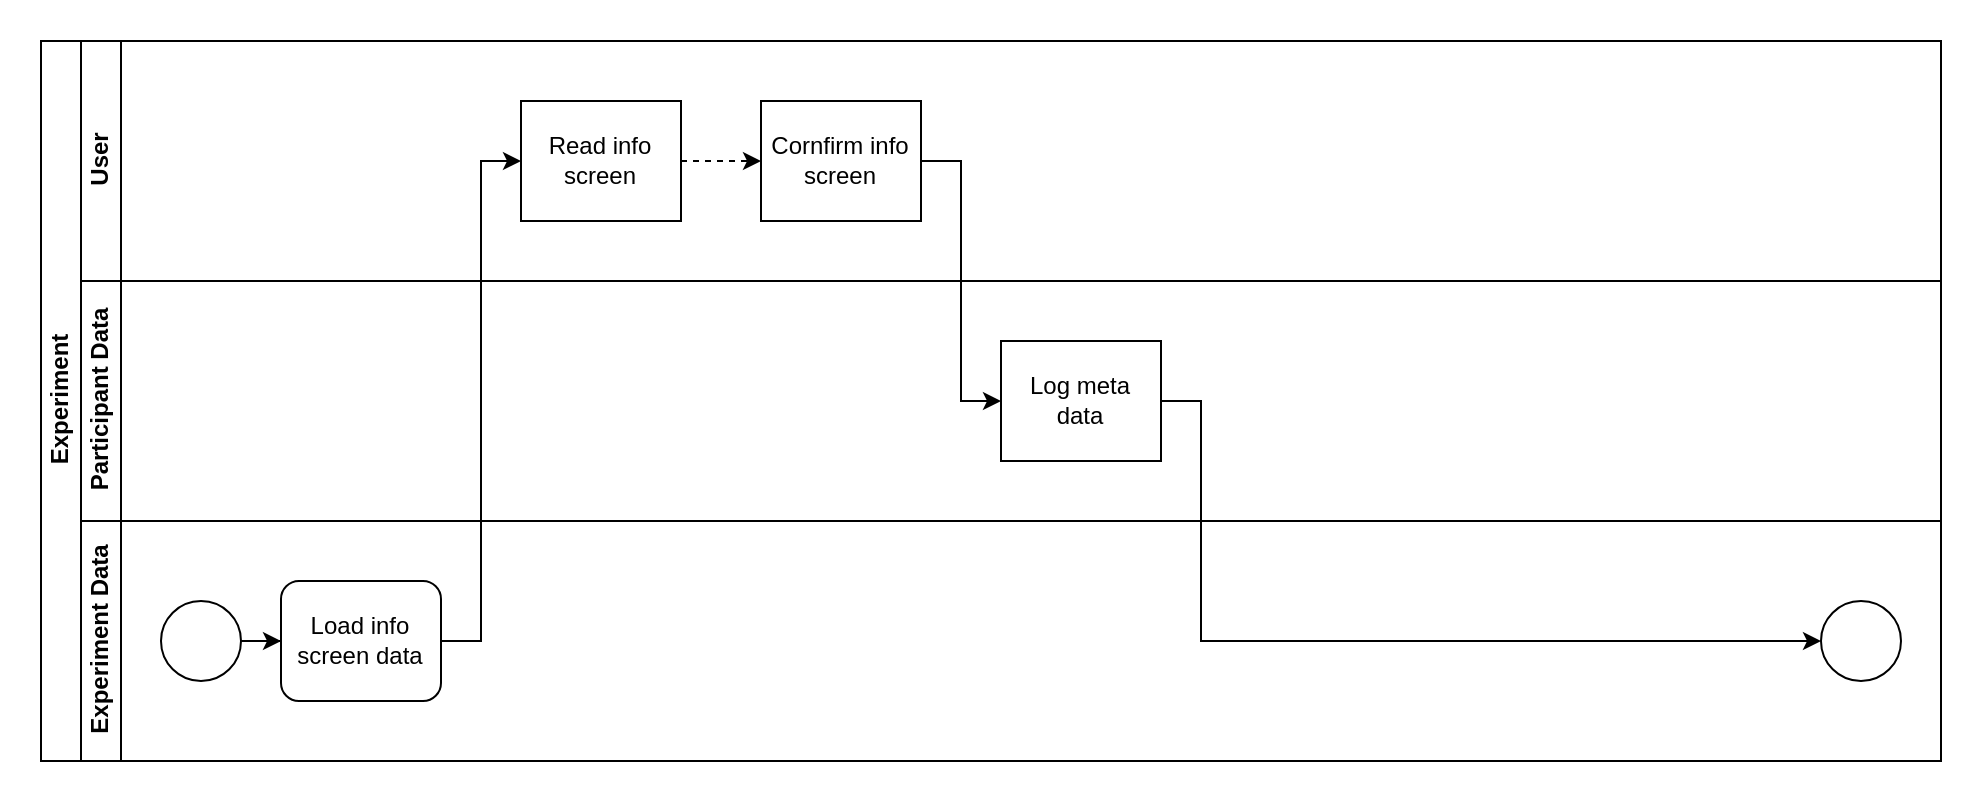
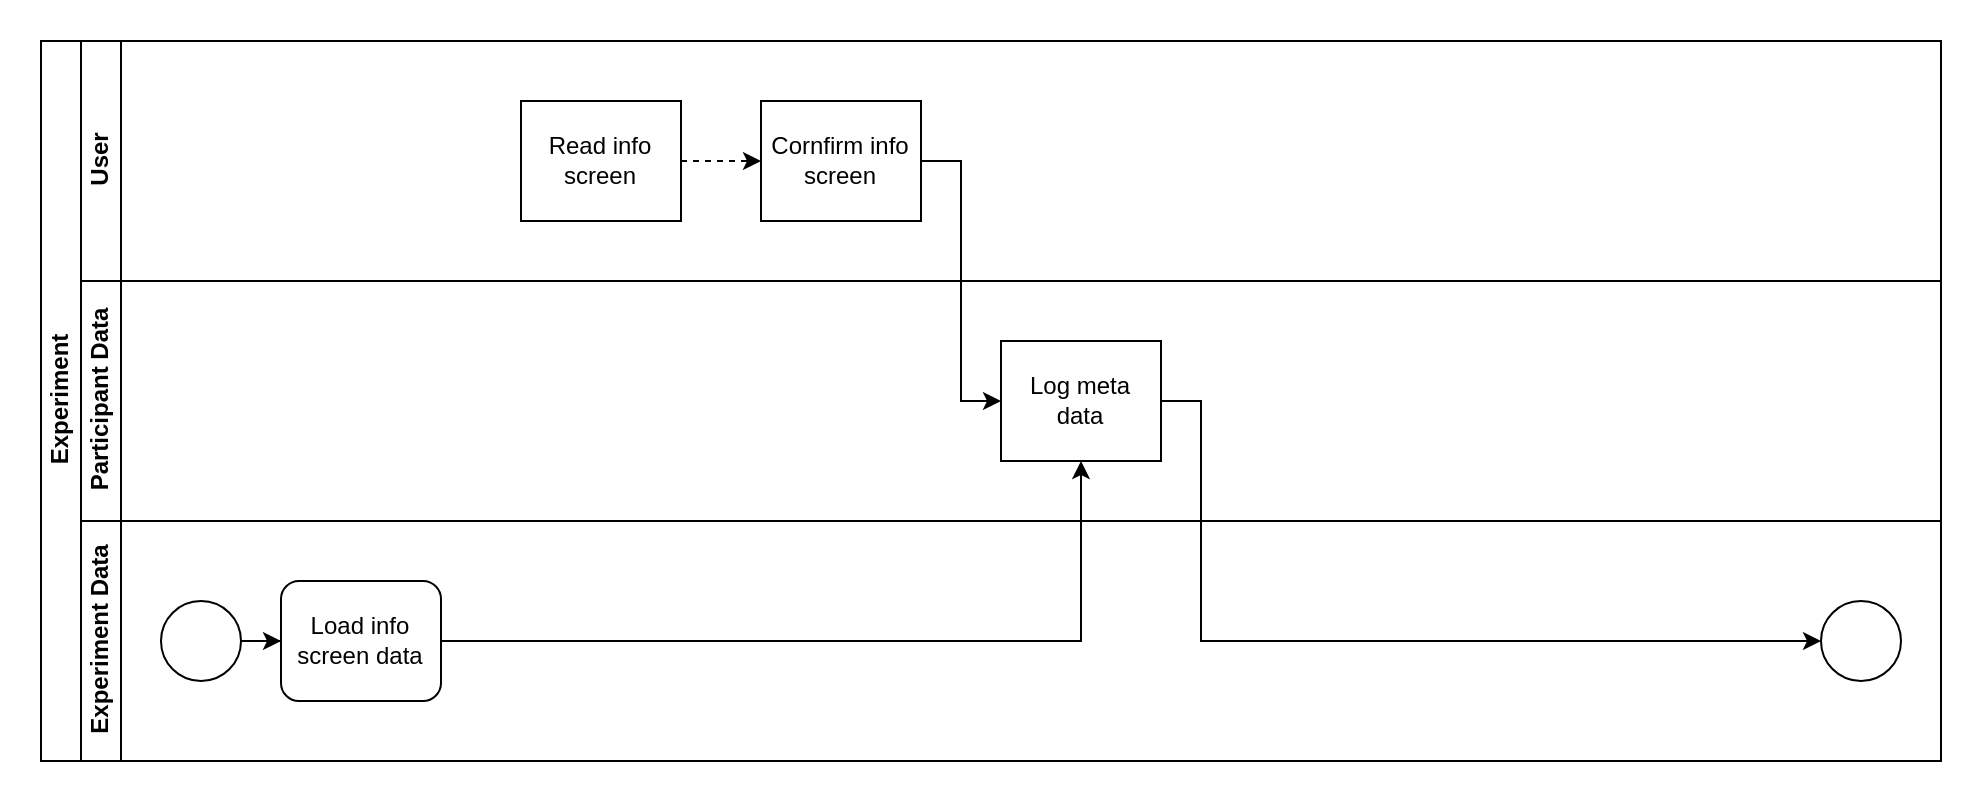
  <mxCell id="0" />
  <mxCell id="1" parent="0" />
  <mxCell id="2" value="&lt;font style=&quot;font-size: 12px;&quot;&gt;Experiment&lt;/font&gt;" style="swimlane;html=1;childLayout=stackLayout;resizeParent=1;resizeParentMax=0;horizontal=0;startSize=20;horizontalStack=0;" parent="1" vertex="1"><mxGeometry width="950" height="360" as="geometry" x="20" y="20" /></mxCell>
  <mxCell id="3" value="&lt;font style=&quot;font-size: 12px;&quot;&gt;User&lt;/font&gt;" style="swimlane;html=1;startSize=20;horizontal=0;" parent="2" vertex="1"><mxGeometry x="20" width="930" height="120" as="geometry" /></mxCell>
  <mxCell id="4" style="edgeStyle=orthogonalEdgeStyle;rounded=0;orthogonalLoop=1;jettySize=auto;html=1;entryX=0;entryY=0.5;entryDx=0;entryDy=0;dashed=1;" parent="3" source="5" target="6" edge="1"><mxGeometry relative="1" as="geometry" /></mxCell>
  <mxCell id="5" value="Read info screen" style="rounded=0;whiteSpace=wrap;html=1;fontFamily=Helvetica;fontSize=12;fontColor=#000000;align=center;" parent="3" vertex="1"><mxGeometry x="220" y="30" width="80" height="60" as="geometry" /></mxCell>
  <mxCell id="6" value="Cornfirm info screen" style="rounded=0;whiteSpace=wrap;html=1;fontFamily=Helvetica;fontSize=12;fontColor=#000000;align=center;" parent="3" vertex="1"><mxGeometry x="340" y="30" width="80" height="60" as="geometry" /></mxCell>
  <mxCell id="7" value="&lt;font style=&quot;font-size: 12px;&quot;&gt;Participant Data&lt;/font&gt;" style="swimlane;html=1;startSize=20;horizontal=0;" parent="2" vertex="1"><mxGeometry x="20" y="120" width="930" height="120" as="geometry" /></mxCell>
  <mxCell id="8" style="edgeStyle=orthogonalEdgeStyle;rounded=0;orthogonalLoop=1;jettySize=auto;html=1;entryX=0;entryY=0.5;entryDx=0;entryDy=0;" parent="7" edge="1"><mxGeometry relative="1" as="geometry"><mxPoint x="530" y="60" as="sourcePoint" /></mxGeometry></mxCell>
  <mxCell id="9" style="edgeStyle=orthogonalEdgeStyle;rounded=0;orthogonalLoop=1;jettySize=auto;html=1;entryX=0;entryY=0.5;entryDx=0;entryDy=0;" parent="7" edge="1"><mxGeometry relative="1" as="geometry"><mxPoint x="590" y="60" as="sourcePoint" /></mxGeometry></mxCell>
  <mxCell id="10" style="edgeStyle=orthogonalEdgeStyle;rounded=0;orthogonalLoop=1;jettySize=auto;html=1;entryX=0;entryY=0.5;entryDx=0;entryDy=0;exitX=0.5;exitY=0;exitDx=0;exitDy=0;" parent="7" edge="1"><mxGeometry relative="1" as="geometry"><Array as="points"><mxPoint x="1010" y="20" /><mxPoint x="780" y="20" /><mxPoint x="780" y="100" /><mxPoint x="610" y="100" /><mxPoint x="610" y="50" /></Array><mxPoint x="630" y="50" as="targetPoint" /></mxGeometry></mxCell>
  <mxCell id="11" value="Log meta &lt;br&gt;data" style="rounded=0;whiteSpace=wrap;html=1;fontFamily=Helvetica;fontSize=12;fontColor=#000000;align=center;" parent="7" vertex="1"><mxGeometry x="460" y="30" width="80" height="60" as="geometry" /></mxCell>
  <mxCell id="12" value="&lt;font style=&quot;font-size: 12px;&quot;&gt;Experiment Data&lt;/font&gt;" style="swimlane;html=1;startSize=20;horizontal=0;" parent="2" vertex="1"><mxGeometry x="20" y="240" width="930" height="120" as="geometry" /></mxCell>
  <mxCell id="13" value="" style="ellipse;whiteSpace=wrap;html=1;labelBorderColor=default;labelBackgroundColor=default;" parent="12" vertex="1"><mxGeometry x="40" y="40" width="40" height="40" as="geometry" /></mxCell>
  <mxCell id="14" value="" style="ellipse;whiteSpace=wrap;html=1;" parent="12" vertex="1"><mxGeometry x="870" y="40" width="40" height="40" as="geometry" /></mxCell>
  <mxCell id="15" value="Load info screen data" style="whiteSpace=wrap;html=1;fontFamily=Helvetica;fontSize=12;fontColor=#000000;align=center;rounded=1;" parent="12" vertex="1"><mxGeometry x="100" y="30" width="80" height="60" as="geometry" /></mxCell>
  <mxCell id="16" style="edgeStyle=orthogonalEdgeStyle;rounded=0;orthogonalLoop=1;jettySize=auto;html=1;entryX=0;entryY=0.5;entryDx=0;entryDy=0;" parent="12" source="13" target="15" edge="1"><mxGeometry relative="1" as="geometry" /></mxCell>
  <mxCell id="17" style="edgeStyle=orthogonalEdgeStyle;rounded=0;orthogonalLoop=1;jettySize=auto;html=1;entryX=0.5;entryY=0;entryDx=0;entryDy=0;" parent="2" edge="1"><mxGeometry relative="1" as="geometry"><mxPoint x="510" y="150" as="targetPoint" /></mxGeometry></mxCell>
  <mxCell id="18" value="No participant &lt;br&gt;chosen" style="edgeLabel;html=1;align=center;verticalAlign=middle;resizable=0;points=[];" parent="17" vertex="1" connectable="0"><mxGeometry x="747" y="2" relative="1" as="geometry"><mxPoint x="38" y="-25" as="offset" /></mxGeometry></mxCell>
  <mxCell id="19" value="No Participant &lt;br&gt;Chosen" style="edgeLabel;html=1;align=center;verticalAlign=middle;resizable=0;points=[];" parent="17" vertex="1" connectable="0"><mxGeometry x="-0.385" y="-2" relative="1" as="geometry"><mxPoint as="offset" /></mxGeometry></mxCell>
  <mxCell id="20" style="edgeStyle=orthogonalEdgeStyle;rounded=0;orthogonalLoop=1;jettySize=auto;html=1;entryX=0.5;entryY=0;entryDx=0;entryDy=0;" parent="2" edge="1"><mxGeometry relative="1" as="geometry"><mxPoint x="530" y="60" as="sourcePoint" /></mxGeometry></mxCell>
  <mxCell id="21" value="Participant &lt;br&gt;Chosen" style="edgeLabel;html=1;align=center;verticalAlign=middle;resizable=0;points=[];" parent="20" vertex="1" connectable="0"><mxGeometry x="-0.713" y="3" relative="1" as="geometry"><mxPoint x="38" y="23" as="offset" /></mxGeometry></mxCell>
  <mxCell id="22" style="edgeStyle=orthogonalEdgeStyle;rounded=0;orthogonalLoop=1;jettySize=auto;html=1;entryX=0;entryY=0.5;entryDx=0;entryDy=0;" parent="2" edge="1"><mxGeometry relative="1" as="geometry"><mxPoint x="730" y="170" as="sourcePoint" /></mxGeometry></mxCell>
  <mxCell id="23" style="edgeStyle=orthogonalEdgeStyle;rounded=0;orthogonalLoop=1;jettySize=auto;html=1;entryX=0;entryY=0.5;entryDx=0;entryDy=0;" parent="2" edge="1"><mxGeometry relative="1" as="geometry"><mxPoint x="850" y="60" as="sourcePoint" /></mxGeometry></mxCell>
  <mxCell id="24" style="edgeStyle=orthogonalEdgeStyle;rounded=0;orthogonalLoop=1;jettySize=auto;html=1;entryX=0;entryY=0.5;entryDx=0;entryDy=0;" parent="2" edge="1"><mxGeometry relative="1" as="geometry"><mxPoint x="970" y="420" as="sourcePoint" /></mxGeometry></mxCell>
- <mxCell id="25" style="edgeStyle=orthogonalEdgeStyle;rounded=0;orthogonalLoop=1;jettySize=auto;html=1;entryX=0;entryY=0.5;entryDx=0;entryDy=0;" parent="2" source="15" target="5" edge="1"><mxGeometry relative="1" as="geometry" /></mxCell>
+ <mxCell id="25" style="edgeStyle=orthogonalEdgeStyle;rounded=0;orthogonalLoop=1;jettySize=auto;html=1;" parent="2" source="15" target="11" edge="1"><mxGeometry relative="1" as="geometry" /></mxCell>
  <mxCell id="26" style="edgeStyle=orthogonalEdgeStyle;rounded=0;orthogonalLoop=1;jettySize=auto;html=1;entryX=0;entryY=0.5;entryDx=0;entryDy=0;" parent="2" source="11" target="14" edge="1"><mxGeometry relative="1" as="geometry"><Array as="points"><mxPoint x="580" y="180" /><mxPoint x="580" y="300" /></Array></mxGeometry></mxCell>
  <mxCell id="27" style="edgeStyle=orthogonalEdgeStyle;rounded=0;orthogonalLoop=1;jettySize=auto;html=1;entryX=0;entryY=0.5;entryDx=0;entryDy=0;" parent="2" source="6" target="11" edge="1"><mxGeometry relative="1" as="geometry" /></mxCell>
